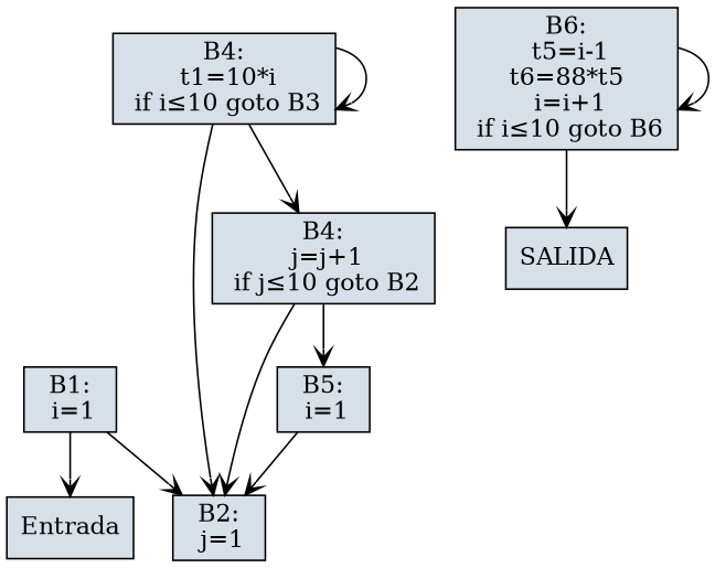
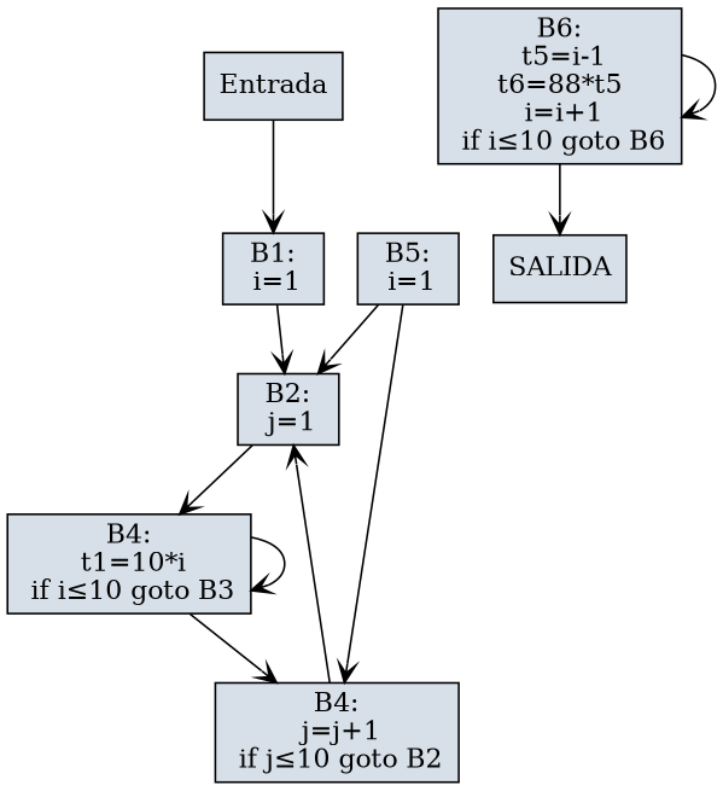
  digraph {
    node [fillcolor="#D7DFE8" shape=record style=filled]
    edge [arrowhead=vee]
    n1 [label=Entrada]
    n2 [label="B1:\n i=1"]
    n3 [label="B2:\n j=1"]
    n4 [label="B4:\n t1=10*i\n if i≤10 goto B3"]
    n5 [label="B4:\n j=j+1\n if j≤10 goto B2"]
    n6 [label="B5:\n i=1"]
    n7 [label="B6:\n t5=i-1\nt6=88*t5\n i=i+1\n if i≤10 goto B6"]
    n8 [label=SALIDA]
    subgraph sub_1 {
      n1
    }
    subgraph sub_2 {
      n2
    }
    subgraph sub_3 {
      n3
    }
    subgraph sub_4 {
      n4
    }
    subgraph sub_5 {
      n5
    }
    subgraph sub_6 {
      n6
    }
    subgraph sub_7 {
      n7
    }
    subgraph sub_8 {
      n8
    }
-   n2 -> n1
+   n1 -> n2
    n2 -> n3
-   n4 -> n3
+   n3 -> n4
    n4 -> n4
    n4 -> n5
    n5 -> n3
-   n5 -> n6
+   n6 -> n5
    n6 -> n3
    n7 -> n7
    n7 -> n8
  }
